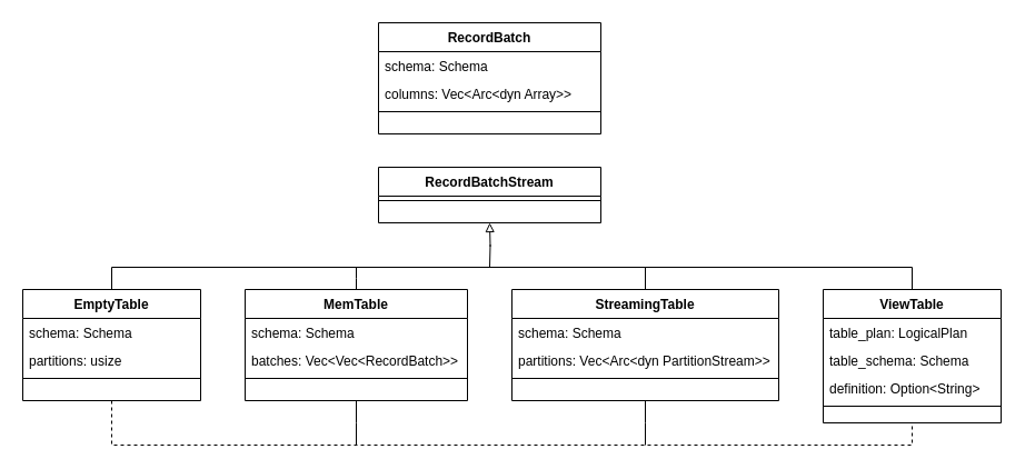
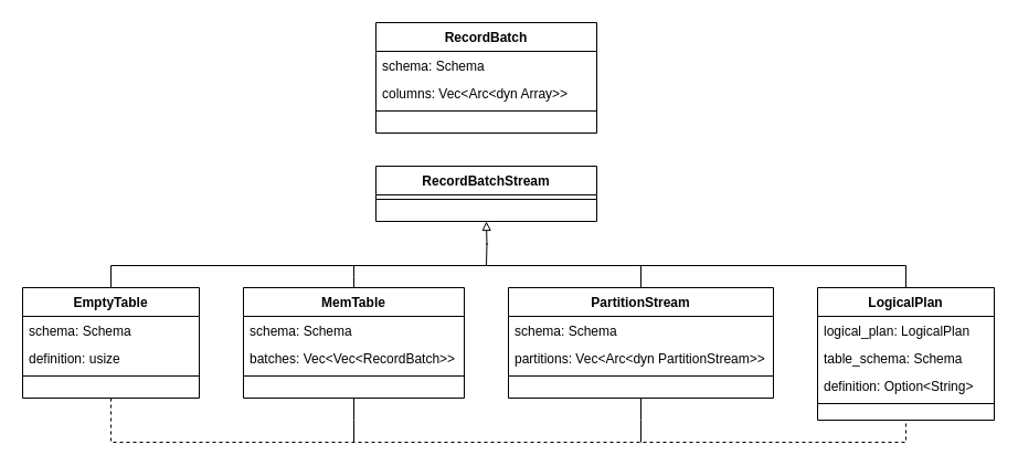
  <mxCell id="0" />
  <mxCell id="1" parent="0" />
  <mxCell id="2" style="edgeStyle=orthogonalEdgeStyle;rounded=0;orthogonalLoop=1;jettySize=auto;html=1;startArrow=block;startFill=0;endArrow=none;endFill=0;endSize=10;sourcePerimeterSpacing=6;targetPerimeterSpacing=10;exitX=0.5;exitY=1;exitDx=0;exitDy=0;labelBackgroundColor=none;fontColor=default;" edge="1" parent="1"><mxGeometry relative="1" as="geometry"><mxPoint x="440" y="240" as="targetPoint" /><mxPoint x="440" y="200" as="sourcePoint" /></mxGeometry></mxCell>
  <mxCell id="3" style="edgeStyle=orthogonalEdgeStyle;rounded=0;orthogonalLoop=1;jettySize=auto;html=1;exitX=0.5;exitY=1;exitDx=0;exitDy=0;startArrow=none;startFill=0;endArrow=none;endFill=0;startSize=0;endSize=0;sourcePerimeterSpacing=6;targetPerimeterSpacing=10;labelBackgroundColor=none;fontColor=default;" edge="1" parent="1" source="4"><mxGeometry relative="1" as="geometry"><mxPoint x="320" y="400" as="targetPoint" /></mxGeometry></mxCell>
  <mxCell id="4" value="MemTable" style="swimlane;fontStyle=1;align=center;verticalAlign=top;childLayout=stackLayout;horizontal=1;startSize=26;horizontalStack=0;resizeParent=1;resizeLast=0;collapsible=1;marginBottom=0;rounded=0;shadow=0;strokeWidth=1;spacing=2;labelBackgroundColor=none;" vertex="1" parent="1"><mxGeometry x="220" y="260" width="200" height="100" as="geometry"><mxRectangle x="550" y="140" width="160" height="26" as="alternateBounds" /></mxGeometry></mxCell>
  <mxCell id="5" value="schema: Schema" style="text;align=left;verticalAlign=top;spacingLeft=4;spacingRight=4;overflow=hidden;rotatable=0;points=[[0,0.5],[1,0.5]];portConstraint=eastwest;labelBackgroundColor=none;" vertex="1" parent="4"><mxGeometry y="26" width="200" height="25" as="geometry" /></mxCell>
  <mxCell id="6" value="batches: Vec&lt;Vec&lt;RecordBatch&gt;&gt;&#10;" style="text;align=left;verticalAlign=top;spacingLeft=4;spacingRight=4;overflow=hidden;rotatable=0;points=[[0,0.5],[1,0.5]];portConstraint=eastwest;rounded=0;shadow=0;html=0;labelBackgroundColor=none;" vertex="1" parent="4"><mxGeometry y="51" width="200" height="25" as="geometry" /></mxCell>
  <mxCell id="7" value="" style="line;html=1;strokeWidth=1;align=left;verticalAlign=middle;spacingTop=-1;spacingLeft=3;spacingRight=3;rotatable=0;labelPosition=right;points=[];portConstraint=eastwest;labelBackgroundColor=none;" vertex="1" parent="4"><mxGeometry y="76" width="200" height="8" as="geometry" /></mxCell>
  <mxCell id="8" style="edgeStyle=orthogonalEdgeStyle;rounded=0;orthogonalLoop=1;jettySize=auto;html=1;exitX=0.5;exitY=1;exitDx=0;exitDy=0;entryX=0.5;entryY=1;entryDx=0;entryDy=0;startArrow=none;startFill=0;endArrow=none;endFill=0;startSize=0;endSize=0;sourcePerimeterSpacing=6;targetPerimeterSpacing=10;labelBackgroundColor=none;fontColor=default;dashed=1;" edge="1" parent="1" source="9" target="13"><mxGeometry relative="1" as="geometry"><Array as="points"><mxPoint x="100" y="400" /><mxPoint x="820" y="400" /></Array></mxGeometry></mxCell>
  <mxCell id="9" value="EmptyTable" style="swimlane;fontStyle=1;align=center;verticalAlign=top;childLayout=stackLayout;horizontal=1;startSize=26;horizontalStack=0;resizeParent=1;resizeLast=0;collapsible=1;marginBottom=0;rounded=0;shadow=0;strokeWidth=1;spacing=2;labelBackgroundColor=none;" vertex="1" parent="1"><mxGeometry x="20" y="260" width="160" height="100" as="geometry"><mxRectangle x="550" y="140" width="160" height="26" as="alternateBounds" /></mxGeometry></mxCell>
  <mxCell id="10" value="schema: Schema&#10;" style="text;align=left;verticalAlign=top;spacingLeft=4;spacingRight=4;overflow=hidden;rotatable=0;points=[[0,0.5],[1,0.5]];portConstraint=eastwest;labelBackgroundColor=none;" vertex="1" parent="9"><mxGeometry y="26" width="160" height="25" as="geometry" /></mxCell>
- <mxCell id="11" value="partitions: usize&#10;" style="text;align=left;verticalAlign=top;spacingLeft=4;spacingRight=4;overflow=hidden;rotatable=0;points=[[0,0.5],[1,0.5]];portConstraint=eastwest;rounded=0;shadow=0;html=0;labelBackgroundColor=none;" vertex="1" parent="9"><mxGeometry y="51" width="160" height="25" as="geometry" /></mxCell>
+ <mxCell id="11" value="definition: usize&#10;" style="text;align=left;verticalAlign=top;spacingLeft=4;spacingRight=4;overflow=hidden;rotatable=0;points=[[0,0.5],[1,0.5]];portConstraint=eastwest;rounded=0;shadow=0;html=0;labelBackgroundColor=none;" vertex="1" parent="9"><mxGeometry y="51" width="160" height="25" as="geometry" /></mxCell>
  <mxCell id="12" value="" style="line;html=1;strokeWidth=1;align=left;verticalAlign=middle;spacingTop=-1;spacingLeft=3;spacingRight=3;rotatable=0;labelPosition=right;points=[];portConstraint=eastwest;labelBackgroundColor=none;" vertex="1" parent="9"><mxGeometry y="76" width="160" height="8" as="geometry" /></mxCell>
- <mxCell id="13" value="ViewTable" style="swimlane;fontStyle=1;align=center;verticalAlign=top;childLayout=stackLayout;horizontal=1;startSize=26;horizontalStack=0;resizeParent=1;resizeLast=0;collapsible=1;marginBottom=0;rounded=0;shadow=0;strokeWidth=1;spacing=2;labelBackgroundColor=none;" vertex="1" parent="1"><mxGeometry x="740" y="260" width="160" height="120" as="geometry"><mxRectangle x="550" y="140" width="160" height="26" as="alternateBounds" /></mxGeometry></mxCell>
- <mxCell id="14" value="table_plan: LogicalPlan" style="text;align=left;verticalAlign=top;spacingLeft=4;spacingRight=4;overflow=hidden;rotatable=0;points=[[0,0.5],[1,0.5]];portConstraint=eastwest;labelBackgroundColor=none;" vertex="1" parent="13"><mxGeometry y="26" width="160" height="25" as="geometry" /></mxCell>
+ <mxCell id="13" value="LogicalPlan" style="swimlane;fontStyle=1;align=center;verticalAlign=top;childLayout=stackLayout;horizontal=1;startSize=26;horizontalStack=0;resizeParent=1;resizeLast=0;collapsible=1;marginBottom=0;rounded=0;shadow=0;strokeWidth=1;spacing=2;labelBackgroundColor=none;" vertex="1" parent="1"><mxGeometry x="740" y="260" width="160" height="120" as="geometry"><mxRectangle x="550" y="140" width="160" height="26" as="alternateBounds" /></mxGeometry></mxCell>
+ <mxCell id="14" value="logical_plan: LogicalPlan" style="text;align=left;verticalAlign=top;spacingLeft=4;spacingRight=4;overflow=hidden;rotatable=0;points=[[0,0.5],[1,0.5]];portConstraint=eastwest;labelBackgroundColor=none;" vertex="1" parent="13"><mxGeometry y="26" width="160" height="25" as="geometry" /></mxCell>
  <mxCell id="15" value="table_schema: Schema" style="text;align=left;verticalAlign=top;spacingLeft=4;spacingRight=4;overflow=hidden;rotatable=0;points=[[0,0.5],[1,0.5]];portConstraint=eastwest;rounded=0;shadow=0;html=0;labelBackgroundColor=none;" vertex="1" parent="13"><mxGeometry y="51" width="160" height="25" as="geometry" /></mxCell>
  <mxCell id="16" value="definition: Option&lt;String&gt;&#10;" style="text;align=left;verticalAlign=top;spacingLeft=4;spacingRight=4;overflow=hidden;rotatable=0;points=[[0,0.5],[1,0.5]];portConstraint=eastwest;rounded=0;shadow=0;html=0;labelBackgroundColor=none;" vertex="1" parent="13"><mxGeometry y="76" width="160" height="25" as="geometry" /></mxCell>
  <mxCell id="17" value="" style="line;html=1;strokeWidth=1;align=left;verticalAlign=middle;spacingTop=-1;spacingLeft=3;spacingRight=3;rotatable=0;labelPosition=right;points=[];portConstraint=eastwest;labelBackgroundColor=none;" vertex="1" parent="13"><mxGeometry y="101" width="160" height="8" as="geometry" /></mxCell>
  <mxCell id="18" style="edgeStyle=orthogonalEdgeStyle;rounded=0;orthogonalLoop=1;jettySize=auto;html=1;exitX=0.5;exitY=1;exitDx=0;exitDy=0;startArrow=none;startFill=0;endArrow=none;endFill=0;startSize=0;endSize=0;sourcePerimeterSpacing=6;targetPerimeterSpacing=10;labelBackgroundColor=none;fontColor=default;" edge="1" parent="1" source="19"><mxGeometry relative="1" as="geometry"><mxPoint x="580" y="400" as="targetPoint" /></mxGeometry></mxCell>
- <mxCell id="19" value="StreamingTable&#10;" style="swimlane;fontStyle=1;align=center;verticalAlign=top;childLayout=stackLayout;horizontal=1;startSize=26;horizontalStack=0;resizeParent=1;resizeLast=0;collapsible=1;marginBottom=0;rounded=0;shadow=0;strokeWidth=1;spacing=2;labelBackgroundColor=none;" vertex="1" parent="1"><mxGeometry x="460" y="260" width="240" height="100" as="geometry"><mxRectangle x="550" y="140" width="160" height="26" as="alternateBounds" /></mxGeometry></mxCell>
+ <mxCell id="19" value="PartitionStream&#10;" style="swimlane;fontStyle=1;align=center;verticalAlign=top;childLayout=stackLayout;horizontal=1;startSize=26;horizontalStack=0;resizeParent=1;resizeLast=0;collapsible=1;marginBottom=0;rounded=0;shadow=0;strokeWidth=1;spacing=2;labelBackgroundColor=none;" vertex="1" parent="1"><mxGeometry x="460" y="260" width="240" height="100" as="geometry"><mxRectangle x="550" y="140" width="160" height="26" as="alternateBounds" /></mxGeometry></mxCell>
  <mxCell id="20" value="schema: Schema" style="text;align=left;verticalAlign=top;spacingLeft=4;spacingRight=4;overflow=hidden;rotatable=0;points=[[0,0.5],[1,0.5]];portConstraint=eastwest;rounded=0;shadow=0;html=0;labelBackgroundColor=none;" vertex="1" parent="19"><mxGeometry y="26" width="240" height="25" as="geometry" /></mxCell>
  <mxCell id="21" value="partitions: Vec&lt;Arc&lt;dyn PartitionStream&gt;&gt;&#10;" style="text;align=left;verticalAlign=top;spacingLeft=4;spacingRight=4;overflow=hidden;rotatable=0;points=[[0,0.5],[1,0.5]];portConstraint=eastwest;rounded=0;shadow=0;html=0;labelBackgroundColor=none;" vertex="1" parent="19"><mxGeometry y="51" width="240" height="25" as="geometry" /></mxCell>
  <mxCell id="22" value="" style="line;html=1;strokeWidth=1;align=left;verticalAlign=middle;spacingTop=-1;spacingLeft=3;spacingRight=3;rotatable=0;labelPosition=right;points=[];portConstraint=eastwest;labelBackgroundColor=none;" vertex="1" parent="19"><mxGeometry y="76" width="240" height="8" as="geometry" /></mxCell>
  <mxCell id="23" value="" style="group;labelBackgroundColor=none;" vertex="1" connectable="0" parent="1"><mxGeometry x="300" y="240" width="280" height="20" as="geometry" /></mxCell>
  <mxCell id="24" value="" style="group;labelBackgroundColor=none;" vertex="1" connectable="0" parent="23"><mxGeometry width="240" as="geometry" /></mxCell>
  <mxCell id="25" style="edgeStyle=orthogonalEdgeStyle;rounded=0;orthogonalLoop=1;jettySize=auto;html=1;exitX=0.5;exitY=0;exitDx=0;exitDy=0;startArrow=none;startFill=0;endArrow=none;endFill=0;endSize=10;labelBackgroundColor=none;fontColor=default;" edge="1" parent="24" source="4"><mxGeometry relative="1" as="geometry"><mxPoint x="20" as="targetPoint" /><Array as="points"><mxPoint x="20" y="10" /><mxPoint x="20" y="10" /></Array></mxGeometry></mxCell>
  <mxCell id="26" style="edgeStyle=orthogonalEdgeStyle;rounded=0;orthogonalLoop=1;jettySize=auto;html=1;exitX=0.5;exitY=0;exitDx=0;exitDy=0;endArrow=none;endFill=0;endSize=10;startArrow=none;startFill=0;labelBackgroundColor=none;fontColor=default;" edge="1" parent="24" source="9"><mxGeometry relative="1" as="geometry"><mxPoint x="520" y="20" as="targetPoint" /><Array as="points"><mxPoint x="-200" /><mxPoint x="520" /><mxPoint x="520" y="20" /></Array></mxGeometry></mxCell>
  <mxCell id="27" style="edgeStyle=orthogonalEdgeStyle;rounded=0;orthogonalLoop=1;jettySize=auto;html=1;startArrow=none;startFill=0;endArrow=none;endFill=0;endSize=10;labelBackgroundColor=none;fontColor=default;" edge="1" parent="23" source="19"><mxGeometry relative="1" as="geometry"><mxPoint x="280" as="targetPoint" /><mxPoint x="30" y="30" as="sourcePoint" /><Array as="points"><mxPoint x="280" y="20" /></Array></mxGeometry></mxCell>
  <mxCell id="28" value="RecordBatch" style="swimlane;fontStyle=1;align=center;verticalAlign=top;childLayout=stackLayout;horizontal=1;startSize=26;horizontalStack=0;resizeParent=1;resizeLast=0;collapsible=1;marginBottom=0;rounded=0;shadow=0;strokeWidth=1;spacing=2;labelBackgroundColor=none;" vertex="1" parent="1"><mxGeometry x="340" y="20" width="200" height="100" as="geometry"><mxRectangle x="550" y="140" width="160" height="26" as="alternateBounds" /></mxGeometry></mxCell>
  <mxCell id="29" value="schema: Schema" style="text;align=left;verticalAlign=top;spacingLeft=4;spacingRight=4;overflow=hidden;rotatable=0;points=[[0,0.5],[1,0.5]];portConstraint=eastwest;labelBackgroundColor=none;" vertex="1" parent="28"><mxGeometry y="26" width="200" height="25" as="geometry" /></mxCell>
  <mxCell id="30" value="columns: Vec&lt;Arc&lt;dyn Array&gt;&gt;&#10;&#10;" style="text;align=left;verticalAlign=top;spacingLeft=4;spacingRight=4;overflow=hidden;rotatable=0;points=[[0,0.5],[1,0.5]];portConstraint=eastwest;rounded=0;shadow=0;html=0;labelBackgroundColor=none;" vertex="1" parent="28"><mxGeometry y="51" width="200" height="25" as="geometry" /></mxCell>
  <mxCell id="31" value="" style="line;html=1;strokeWidth=1;align=left;verticalAlign=middle;spacingTop=-1;spacingLeft=3;spacingRight=3;rotatable=0;labelPosition=right;points=[];portConstraint=eastwest;labelBackgroundColor=none;" vertex="1" parent="28"><mxGeometry y="76" width="200" height="8" as="geometry" /></mxCell>
  <mxCell id="32" value="RecordBatchStream" style="swimlane;fontStyle=1;align=center;verticalAlign=top;childLayout=stackLayout;horizontal=1;startSize=26;horizontalStack=0;resizeParent=1;resizeLast=0;collapsible=1;marginBottom=0;rounded=0;shadow=0;strokeWidth=1;spacing=2;labelBackgroundColor=none;" vertex="1" parent="1"><mxGeometry x="340" y="150" width="200" height="50" as="geometry"><mxRectangle x="550" y="140" width="160" height="26" as="alternateBounds" /></mxGeometry></mxCell>
  <mxCell id="33" value="" style="line;html=1;strokeWidth=1;align=left;verticalAlign=middle;spacingTop=-1;spacingLeft=3;spacingRight=3;rotatable=0;labelPosition=right;points=[];portConstraint=eastwest;labelBackgroundColor=none;" vertex="1" parent="32"><mxGeometry y="26" width="200" height="8" as="geometry" /></mxCell>
